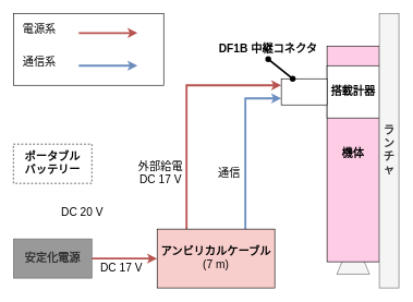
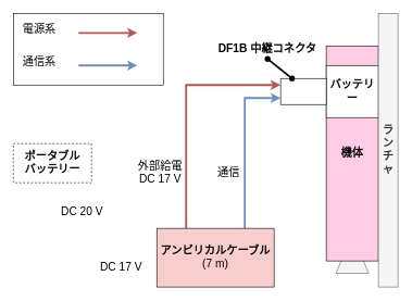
  <mxCell id="0" />
  <mxCell id="1" parent="0" />
  <mxCell id="2" value="" style="triangle;whiteSpace=wrap;html=1;fontSize=17;rotation=-90;fillColor=#f5f5f5;fontColor=#333333;strokeColor=#666666;" vertex="1" parent="1"><mxGeometry x="510" y="364" width="60" height="50" as="geometry" /></mxCell>
  <mxCell id="3" value="&lt;b&gt;機体&lt;/b&gt;" style="rounded=0;whiteSpace=wrap;html=1;fontSize=17;fillColor=#FFCCE6;" vertex="1" parent="1"><mxGeometry x="500" y="70" width="80" height="330" as="geometry" /></mxCell>
- <mxCell id="4" value="&lt;font style=&quot;font-size: 17px;&quot;&gt;&lt;b&gt;搭載計器&lt;/b&gt;&lt;/font&gt;" style="rounded=0;whiteSpace=wrap;html=1;" vertex="1" parent="1"><mxGeometry x="500" y="100" width="80" height="80" as="geometry" /></mxCell>
+ <mxCell id="4" value="&lt;font style=&quot;font-size: 17px;&quot;&gt;&lt;b&gt;バッテリー&lt;/b&gt;&lt;/font&gt;" style="rounded=0;whiteSpace=wrap;html=1;" vertex="1" parent="1"><mxGeometry x="500" y="100" width="80" height="80" as="geometry" /></mxCell>
  <mxCell id="5" value="&lt;b&gt;ランチャ&lt;/b&gt;" style="rounded=0;whiteSpace=wrap;html=1;fontSize=17;textDirection=rtl;align=center;fillColor=#f5f5f5;fontColor=#333333;strokeColor=#666666;" vertex="1" parent="1"><mxGeometry x="580" y="20" width="30" height="420" as="geometry" /></mxCell>
  <mxCell id="6" style="edgeStyle=orthogonalEdgeStyle;html=1;fontSize=17;rounded=0;exitX=0.75;exitY=0;exitDx=0;exitDy=0;strokeWidth=3;fillColor=#dae8fc;strokeColor=#6c8ebf;entryX=0;entryY=0.75;entryDx=0;entryDy=0;" edge="1" parent="1" source="8" target="11"><mxGeometry relative="1" as="geometry"><mxPoint x="460" y="160" as="targetPoint" /></mxGeometry></mxCell>
  <mxCell id="7" style="edgeStyle=orthogonalEdgeStyle;rounded=0;html=1;strokeWidth=3;fontSize=17;exitX=0.25;exitY=0;exitDx=0;exitDy=0;fillColor=#f8cecc;strokeColor=#b85450;entryX=0;entryY=0.25;entryDx=0;entryDy=0;" edge="1" parent="1" source="8" target="11"><mxGeometry relative="1" as="geometry"><mxPoint x="420" y="120" as="targetPoint" /><Array as="points"><mxPoint x="285" y="130" /></Array></mxGeometry></mxCell>
  <mxCell id="8" value="&lt;b&gt;アンビリカルケーブル&lt;/b&gt;&lt;br&gt;(7 m)" style="rounded=0;whiteSpace=wrap;html=1;fontSize=17;fillColor=#f8cecc;" vertex="1" parent="1"><mxGeometry x="240" y="350" width="180" height="90" as="geometry" /></mxCell>
  <mxCell id="9" value="通信" style="text;html=1;align=center;verticalAlign=middle;resizable=0;points=[];autosize=1;strokeColor=none;fillColor=none;fontSize=17;" vertex="1" parent="1"><mxGeometry x="320" y="250" width="60" height="30" as="geometry" /></mxCell>
  <mxCell id="10" value="外部給電&lt;br&gt;DC 17 V" style="text;html=1;align=center;verticalAlign=middle;resizable=0;points=[];autosize=1;strokeColor=none;fillColor=none;fontSize=17;" vertex="1" parent="1"><mxGeometry x="200" y="240" width="90" height="50" as="geometry" /></mxCell>
  <mxCell id="11" value="" style="rounded=0;whiteSpace=wrap;html=1;fontSize=17;" vertex="1" parent="1"><mxGeometry x="430" y="120" width="70" height="40" as="geometry" /></mxCell>
  <mxCell id="12" value="&lt;b&gt;DF1B 中継コネクタ&lt;/b&gt;" style="text;html=1;strokeColor=none;fillColor=none;align=center;verticalAlign=middle;whiteSpace=wrap;rounded=0;fontSize=17;" vertex="1" parent="1"><mxGeometry x="330" y="60" width="160" height="30" as="geometry" /></mxCell>
  <mxCell id="13" value="" style="endArrow=oval;html=1;rounded=1;strokeWidth=3;fontSize=17;entryX=0.5;entryY=1;entryDx=0;entryDy=0;exitX=0.25;exitY=0;exitDx=0;exitDy=0;startArrow=oval;startFill=1;endFill=1;" edge="1" parent="1" source="11" target="12"><mxGeometry width="50" height="50" relative="1" as="geometry"><mxPoint x="420" y="180" as="sourcePoint" /><mxPoint x="470" y="130" as="targetPoint" /></mxGeometry></mxCell>
- <mxCell id="14" style="rounded=1;html=1;strokeWidth=3;fontSize=17;startArrow=none;startFill=0;endArrow=classic;endFill=1;fillColor=#f8cecc;strokeColor=#b85450;" edge="1" parent="1" source="15" target="8"><mxGeometry relative="1" as="geometry" /></mxCell>
- <mxCell id="15" value="&lt;b&gt;安定化電源&lt;/b&gt;" style="rounded=0;whiteSpace=wrap;html=1;fontSize=17;fillColor=#999999;fontColor=#333333;strokeColor=#666666;" vertex="1" parent="1"><mxGeometry x="20" y="365" width="120" height="60" as="geometry" /></mxCell>
  <mxCell id="16" value="DC 17 V" style="text;html=1;align=center;verticalAlign=middle;resizable=0;points=[];autosize=1;strokeColor=none;fillColor=none;fontSize=17;" vertex="1" parent="1"><mxGeometry x="140" y="395" width="90" height="30" as="geometry" /></mxCell>
  <mxCell id="17" value="&lt;b&gt;ポータブル&lt;br&gt;バッテリー&lt;/b&gt;" style="rounded=0;whiteSpace=wrap;html=1;fontSize=17;dashed=1;" vertex="1" parent="1"><mxGeometry x="20" y="220" width="120" height="60" as="geometry" /></mxCell>
  <mxCell id="18" value="DC 20 V" style="text;html=1;align=center;verticalAlign=middle;resizable=0;points=[];autosize=1;strokeColor=none;fillColor=none;fontSize=17;" vertex="1" parent="1"><mxGeometry x="80" y="310" width="90" height="30" as="geometry" /></mxCell>
  <mxCell id="19" value="" style="rounded=0;whiteSpace=wrap;html=1;fontSize=17;fillColor=none;movable=0;resizable=0;rotatable=0;deletable=0;editable=0;connectable=0;" vertex="1" parent="1"><mxGeometry x="20" y="20" width="230" height="110" as="geometry" /></mxCell>
  <mxCell id="20" value="電源系" style="text;html=1;strokeColor=none;fillColor=none;align=center;verticalAlign=middle;whiteSpace=wrap;rounded=0;fontSize=17;" vertex="1" parent="1"><mxGeometry x="30" y="30" width="60" height="30" as="geometry" /></mxCell>
  <mxCell id="21" value="通信系" style="text;html=1;strokeColor=none;fillColor=none;align=center;verticalAlign=middle;whiteSpace=wrap;rounded=0;fontSize=17;" vertex="1" parent="1"><mxGeometry x="30" y="80" width="60" height="30" as="geometry" /></mxCell>
  <mxCell id="22" value="" style="endArrow=classic;html=1;rounded=1;strokeWidth=3;fontSize=17;fillColor=#f8cecc;strokeColor=#b85450;" edge="1" parent="1"><mxGeometry width="50" height="50" relative="1" as="geometry"><mxPoint x="120" y="50" as="sourcePoint" /><mxPoint x="210" y="50" as="targetPoint" /></mxGeometry></mxCell>
  <mxCell id="23" value="" style="endArrow=classic;html=1;rounded=1;strokeWidth=3;fontSize=17;fillColor=#dae8fc;strokeColor=#6c8ebf;" edge="1" parent="1"><mxGeometry width="50" height="50" relative="1" as="geometry"><mxPoint x="120" y="100" as="sourcePoint" /><mxPoint x="210" y="100" as="targetPoint" /></mxGeometry></mxCell>
